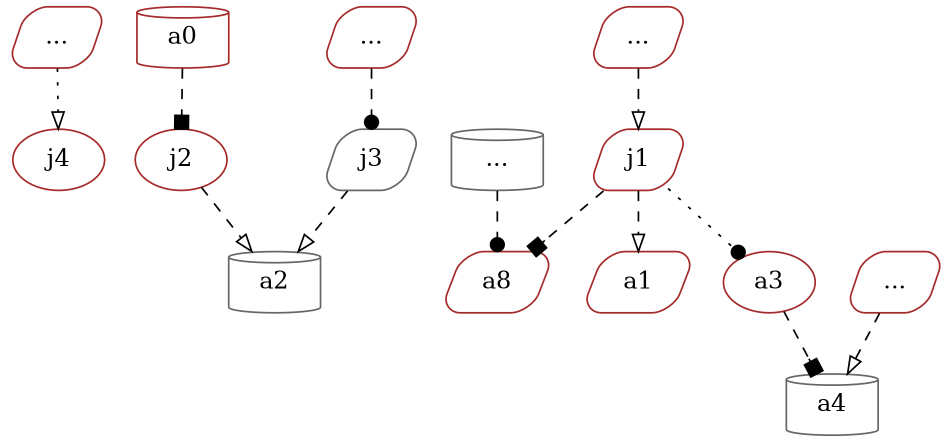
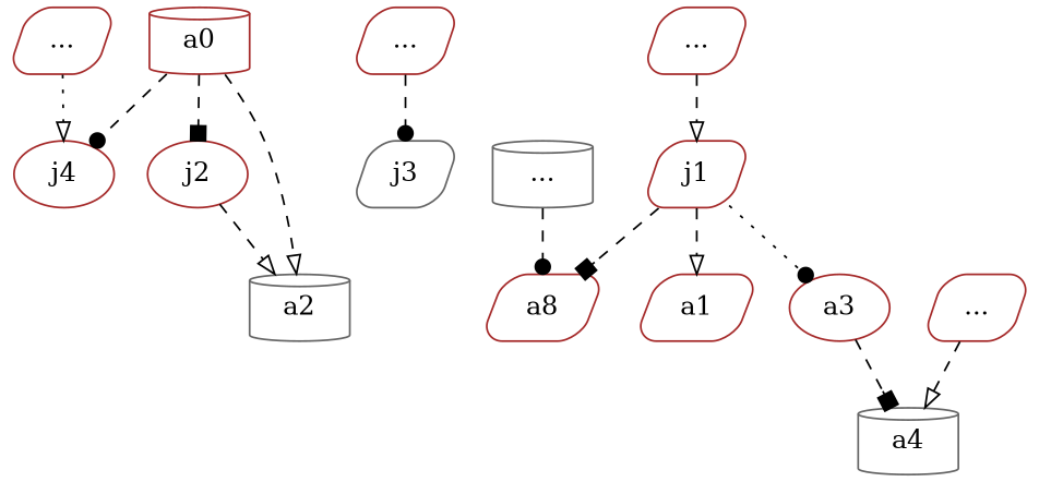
  digraph {
    node [color=brown shape=parallelogram style=rounded]
    edge [arrowhead=onormal style=dashed]
    n1 [label="..."]
    j4 [shape=ellipse]
    n3 [label="..."]
    j1
    n5 [label=a8]
    a1
    n7 [label=a3 shape=ellipse]
    a0 [shape=cylinder]
    j2 [shape=ellipse]
    a2 [color=gray40 shape=cylinder]
    j3 [color=gray40]
    n12 [label="..."]
    a4 [color=gray40 shape=cylinder]
    n14 [label="..."]
    n15 [color=gray40 label="..." shape=cylinder]
    n1 -> j4 [style=dotted]
    n3 -> j1
    j1 -> n5 [arrowhead=box]
    j1 -> a1
    j1 -> n7 [arrowhead=dot style=dotted]
    n7 -> a4 [arrowhead=box]
+   a0 -> j4 [arrowhead=dot]
    a0 -> j2 [arrowhead=box]
    j2 -> a2
-   j3 -> a2
+   a0 -> a2
    n12 -> a4
    n14 -> j3 [arrowhead=dot]
    n15 -> n5 [arrowhead=dot]
  }
